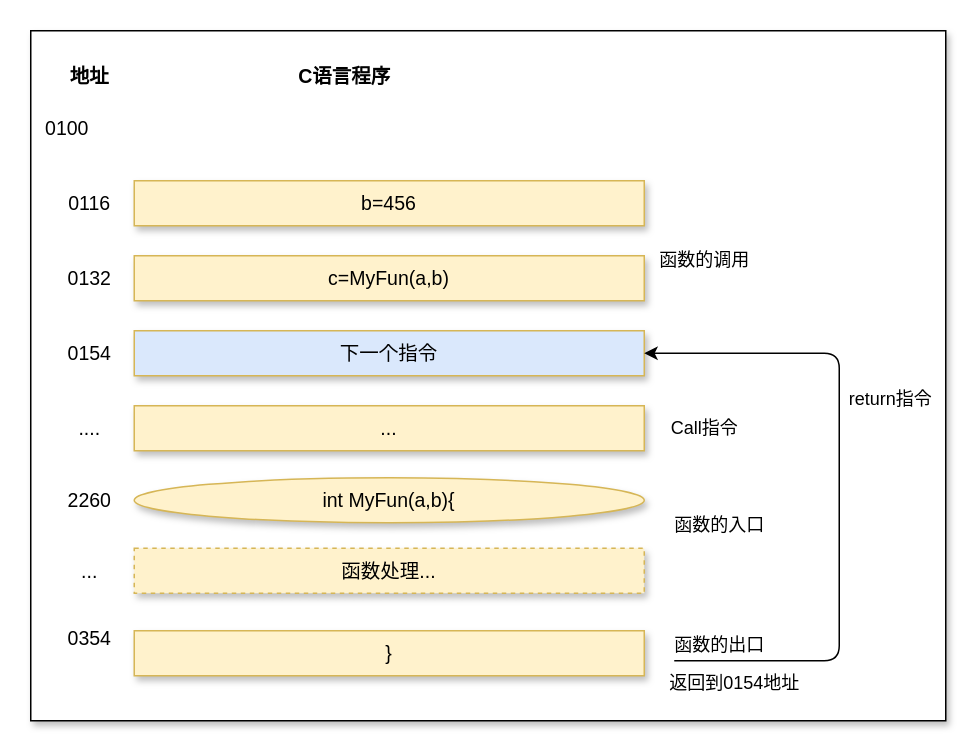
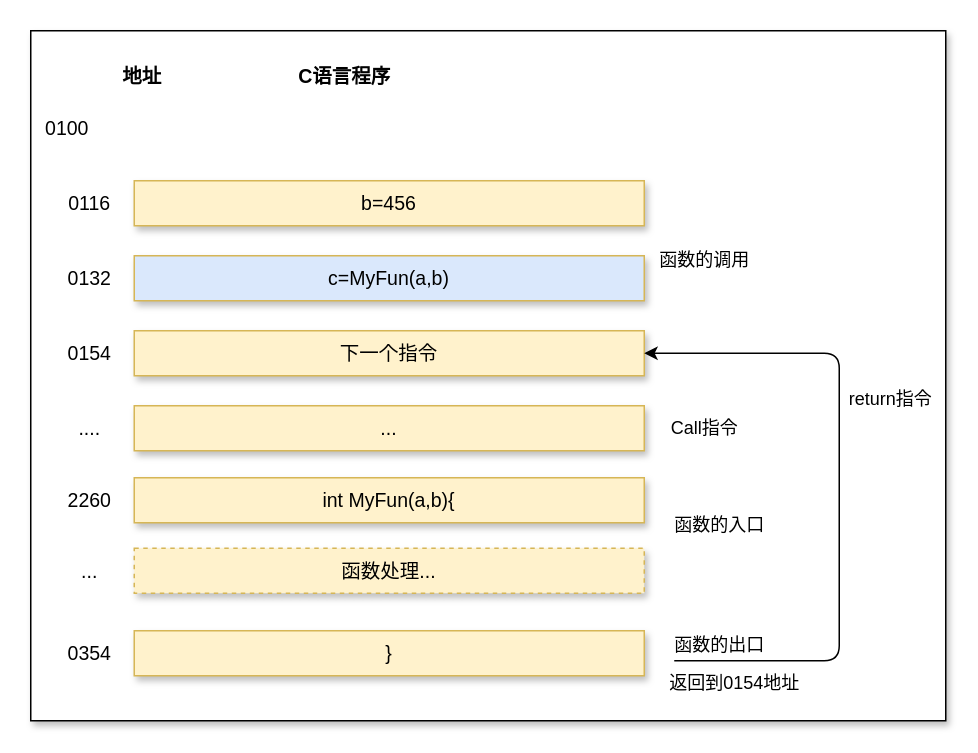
  <mxCell id="0" />
  <mxCell id="1" parent="0" />
  <mxCell id="2" value="" style="rounded=0;whiteSpace=wrap;html=1;fontSize=13;shadow=1;" parent="1" vertex="1"><mxGeometry x="20" y="20" width="610" height="460" as="geometry" /></mxCell>
  <mxCell id="3" value="0100" style="text;html=1;align=center;verticalAlign=middle;resizable=0;points=[];autosize=1;fontSize=13;shadow=1;" parent="1" vertex="1"><mxGeometry x="24" y="75" width="40" height="20" as="geometry" /></mxCell>
  <mxCell id="4" value="0116" style="text;html=1;align=center;verticalAlign=middle;resizable=0;points=[];autosize=1;fontSize=13;shadow=1;" parent="1" vertex="1"><mxGeometry x="39" y="125" width="40" height="20" as="geometry" /></mxCell>
  <mxCell id="5" value="0132" style="text;html=1;align=center;verticalAlign=middle;resizable=0;points=[];autosize=1;fontSize=13;shadow=1;" parent="1" vertex="1"><mxGeometry x="39" y="175" width="40" height="20" as="geometry" /></mxCell>
  <mxCell id="6" value="0154" style="text;html=1;align=center;verticalAlign=middle;resizable=0;points=[];autosize=1;fontSize=13;shadow=1;" parent="1" vertex="1"><mxGeometry x="39" y="225" width="40" height="20" as="geometry" /></mxCell>
  <mxCell id="7" value="...." style="text;html=1;align=center;verticalAlign=middle;resizable=0;points=[];autosize=1;fontSize=13;shadow=1;" parent="1" vertex="1"><mxGeometry x="44" y="275" width="30" height="20" as="geometry" /></mxCell>
  <mxCell id="8" value="2260" style="text;html=1;align=center;verticalAlign=middle;resizable=0;points=[];autosize=1;fontSize=13;shadow=1;" parent="1" vertex="1"><mxGeometry x="39" y="323" width="40" height="20" as="geometry" /></mxCell>
  <mxCell id="9" value="..." style="text;html=1;align=center;verticalAlign=middle;resizable=0;points=[];autosize=1;fontSize=13;shadow=1;" parent="1" vertex="1"><mxGeometry x="44" y="370" width="30" height="20" as="geometry" /></mxCell>
  <mxCell id="10" value="b=456" style="rounded=0;whiteSpace=wrap;html=1;fontSize=13;shadow=1;fillColor=#fff2cc;strokeColor=#d6b656;" parent="1" vertex="1"><mxGeometry x="89" y="120" width="340" height="30" as="geometry" /></mxCell>
- <mxCell id="11" value="c=MyFun(a,b)" style="rounded=0;whiteSpace=wrap;html=1;fontSize=13;shadow=1;fillColor=#fff2cc;strokeColor=#d6b656;" parent="1" vertex="1"><mxGeometry x="89" y="170" width="340" height="30" as="geometry" /></mxCell>
- <mxCell id="12" value="下一个指令" style="rounded=0;whiteSpace=wrap;html=1;fontSize=13;shadow=1;fillColor=#dae8fc;strokeColor=#d6b656;" parent="1" vertex="1"><mxGeometry x="89" y="220" width="340" height="30" as="geometry" /></mxCell>
+ <mxCell id="11" value="c=MyFun(a,b)" style="rounded=0;whiteSpace=wrap;html=1;fontSize=13;shadow=1;fillColor=#dae8fc;strokeColor=#d6b656;" parent="1" vertex="1"><mxGeometry x="89" y="170" width="340" height="30" as="geometry" /></mxCell>
+ <mxCell id="12" value="下一个指令" style="rounded=0;whiteSpace=wrap;html=1;fontSize=13;shadow=1;fillColor=#fff2cc;strokeColor=#d6b656;" parent="1" vertex="1"><mxGeometry x="89" y="220" width="340" height="30" as="geometry" /></mxCell>
  <mxCell id="13" value="..." style="rounded=0;whiteSpace=wrap;html=1;fontSize=13;shadow=1;fillColor=#fff2cc;strokeColor=#d6b656;" parent="1" vertex="1"><mxGeometry x="89" y="270" width="340" height="30" as="geometry" /></mxCell>
- <mxCell id="14" value="int MyFun(a,b){" style="ellipse;whiteSpace=wrap;html=1;fontSize=13;shadow=1;fillColor=#fff2cc;strokeColor=#d6b656;" parent="1" vertex="1"><mxGeometry x="89" y="318" width="340" height="30" as="geometry" /></mxCell>
+ <mxCell id="14" value="int MyFun(a,b){" style="rounded=0;whiteSpace=wrap;html=1;fontSize=13;shadow=1;fillColor=#fff2cc;strokeColor=#d6b656;" parent="1" vertex="1"><mxGeometry x="89" y="318" width="340" height="30" as="geometry" /></mxCell>
  <mxCell id="15" value="函数处理..." style="rounded=0;whiteSpace=wrap;html=1;fontSize=13;shadow=1;fillColor=#fff2cc;strokeColor=#d6b656;dashed=1;" parent="1" vertex="1"><mxGeometry x="89" y="365" width="340" height="30" as="geometry" /></mxCell>
- <mxCell id="16" value="地址" style="text;html=1;align=center;verticalAlign=middle;resizable=0;points=[];autosize=1;fontSize=13;fontStyle=1;shadow=1;" parent="1" vertex="1"><mxGeometry x="39" y="40" width="40" height="20" as="geometry" /></mxCell>
+ <mxCell id="16" value="地址" style="text;html=1;align=center;verticalAlign=middle;resizable=0;points=[];autosize=1;fontSize=13;fontStyle=1;shadow=1;" parent="1" vertex="1"><mxGeometry x="74" y="40" width="40" height="20" as="geometry" /></mxCell>
  <mxCell id="17" value="C语言程序" style="text;html=1;align=center;verticalAlign=middle;resizable=0;points=[];autosize=1;fontSize=13;fontStyle=1;shadow=1;" parent="1" vertex="1"><mxGeometry x="189" y="40" width="80" height="20" as="geometry" /></mxCell>
  <mxCell id="18" value="}" style="rounded=0;whiteSpace=wrap;html=1;fontSize=13;shadow=1;fillColor=#fff2cc;strokeColor=#d6b656;" vertex="1" parent="1"><mxGeometry x="89" y="420" width="340" height="30" as="geometry" /></mxCell>
- <mxCell id="19" value="0354" style="text;html=1;align=center;verticalAlign=middle;resizable=0;points=[];autosize=1;fontSize=13;shadow=1;" vertex="1" parent="1"><mxGeometry x="39" y="415" width="40" height="20" as="geometry" /></mxCell>
+ <mxCell id="19" value="0354" style="text;html=1;align=center;verticalAlign=middle;resizable=0;points=[];autosize=1;fontSize=13;shadow=1;" vertex="1" parent="1"><mxGeometry x="39" y="425" width="40" height="20" as="geometry" /></mxCell>
  <mxCell id="20" value="" style="edgeStyle=elbowEdgeStyle;elbow=horizontal;endArrow=classic;html=1;entryX=1;entryY=0.5;entryDx=0;entryDy=0;" edge="1" parent="1" target="12"><mxGeometry width="50" height="50" relative="1" as="geometry"><mxPoint x="449" y="440" as="sourcePoint" /><mxPoint x="549" y="388" as="targetPoint" /><Array as="points"><mxPoint x="559" y="350" /></Array></mxGeometry></mxCell>
  <mxCell id="21" value="函数的调用" style="text;html=1;align=center;verticalAlign=middle;resizable=0;points=[];autosize=1;" vertex="1" parent="1"><mxGeometry x="429" y="163" width="80" height="20" as="geometry" /></mxCell>
  <mxCell id="22" value="Call指令" style="text;html=1;align=center;verticalAlign=middle;resizable=0;points=[];autosize=1;" vertex="1" parent="1"><mxGeometry x="439" y="275" width="60" height="20" as="geometry" /></mxCell>
  <mxCell id="23" value="return指令" style="text;html=1;align=center;verticalAlign=middle;resizable=0;points=[];autosize=1;" vertex="1" parent="1"><mxGeometry x="558" y="256" width="70" height="20" as="geometry" /></mxCell>
  <mxCell id="24" value="函数的入口" style="text;html=1;align=center;verticalAlign=middle;resizable=0;points=[];autosize=1;" vertex="1" parent="1"><mxGeometry x="439" y="340" width="80" height="20" as="geometry" /></mxCell>
  <mxCell id="25" value="函数的出口" style="text;html=1;align=center;verticalAlign=middle;resizable=0;points=[];autosize=1;" vertex="1" parent="1"><mxGeometry x="439" y="420" width="80" height="20" as="geometry" /></mxCell>
  <mxCell id="26" value="返回到0154地址" style="text;html=1;align=center;verticalAlign=middle;resizable=0;points=[];autosize=1;" vertex="1" parent="1"><mxGeometry x="439" y="445" width="100" height="20" as="geometry" /></mxCell>
